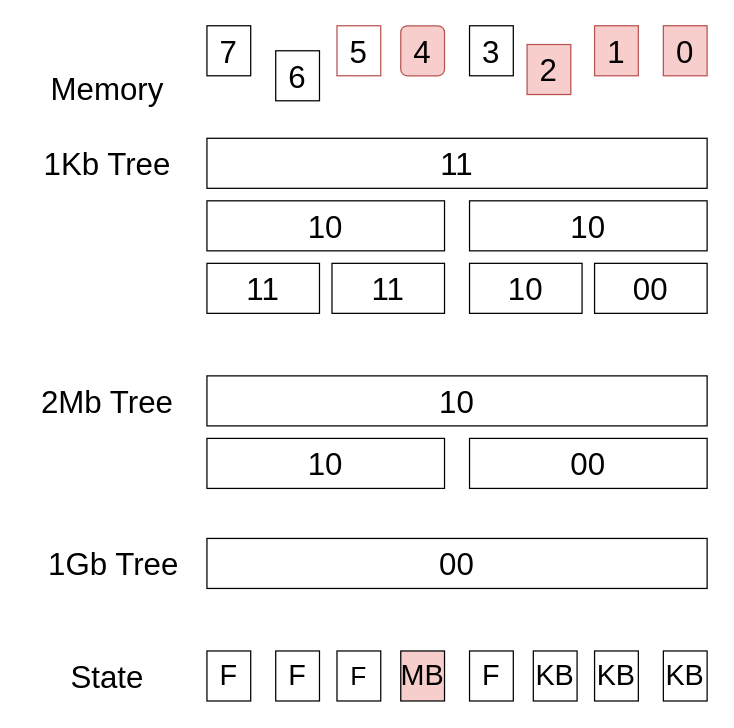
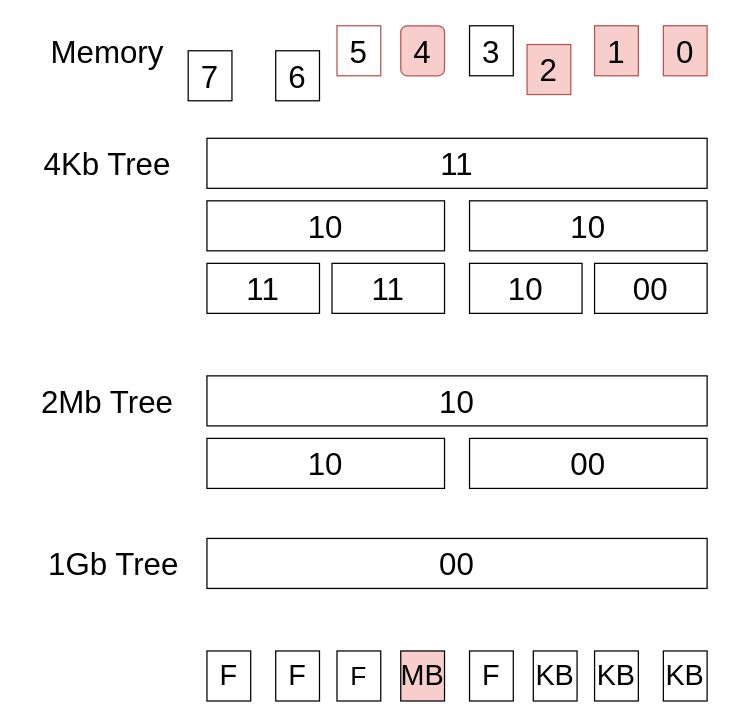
  <mxCell id="0" />
  <mxCell id="1" parent="0" />
  <mxCell id="2" value="&lt;font style=&quot;font-size: 25px;&quot;&gt;10&lt;/font&gt;" style="rounded=0;whiteSpace=wrap;html=1;" parent="1" vertex="1"><mxGeometry x="165" y="160" width="190" height="40" as="geometry" /></mxCell>
  <mxCell id="3" value="&lt;font style=&quot;font-size: 25px;&quot;&gt;10&lt;/font&gt;" style="rounded=0;whiteSpace=wrap;html=1;" parent="1" vertex="1"><mxGeometry x="375" y="160" width="190" height="40" as="geometry" /></mxCell>
  <mxCell id="4" value="&lt;font style=&quot;font-size: 25px;&quot;&gt;00&lt;/font&gt;" style="rounded=0;whiteSpace=wrap;html=1;" parent="1" vertex="1"><mxGeometry x="475" y="210" width="90" height="40" as="geometry" /></mxCell>
  <mxCell id="5" value="&lt;font style=&quot;font-size: 25px;&quot;&gt;11&lt;/font&gt;" style="rounded=0;whiteSpace=wrap;html=1;" parent="1" vertex="1"><mxGeometry x="165" y="110" width="400" height="40" as="geometry" /></mxCell>
  <mxCell id="6" value="&lt;font style=&quot;font-size: 25px;&quot;&gt;11&lt;/font&gt;" style="rounded=0;whiteSpace=wrap;html=1;" parent="1" vertex="1"><mxGeometry x="165" y="210" width="90" height="40" as="geometry" /></mxCell>
  <mxCell id="7" value="&lt;font style=&quot;font-size: 25px;&quot;&gt;11&lt;/font&gt;" style="rounded=0;whiteSpace=wrap;html=1;" parent="1" vertex="1"><mxGeometry x="265" y="210" width="90" height="40" as="geometry" /></mxCell>
  <mxCell id="8" value="&lt;font style=&quot;font-size: 25px;&quot;&gt;10&lt;/font&gt;" style="rounded=0;whiteSpace=wrap;html=1;" parent="1" vertex="1"><mxGeometry x="375" y="210" width="90" height="40" as="geometry" /></mxCell>
- <mxCell id="9" value="1Kb Tree" style="text;html=1;align=center;verticalAlign=middle;resizable=0;points=[];autosize=1;strokeColor=none;fillColor=none;fontSize=25;" parent="1" vertex="1"><mxGeometry x="25" y="110" width="120" height="40" as="geometry" /></mxCell>
+ <mxCell id="9" value="4Kb Tree" style="text;html=1;align=center;verticalAlign=middle;resizable=0;points=[];autosize=1;strokeColor=none;fillColor=none;fontSize=25;" parent="1" vertex="1"><mxGeometry x="25" y="110" width="120" height="40" as="geometry" /></mxCell>
  <mxCell id="10" value="&lt;font style=&quot;font-size: 25px;&quot;&gt;10&lt;/font&gt;" style="rounded=0;whiteSpace=wrap;html=1;" parent="1" vertex="1"><mxGeometry x="165" y="350" width="190" height="40" as="geometry" /></mxCell>
  <mxCell id="11" value="&lt;font style=&quot;font-size: 25px;&quot;&gt;00&lt;/font&gt;" style="rounded=0;whiteSpace=wrap;html=1;" parent="1" vertex="1"><mxGeometry x="375" y="350" width="190" height="40" as="geometry" /></mxCell>
  <mxCell id="12" value="&lt;font style=&quot;font-size: 25px;&quot;&gt;10&lt;/font&gt;" style="rounded=0;whiteSpace=wrap;html=1;" parent="1" vertex="1"><mxGeometry x="165" y="300" width="400" height="40" as="geometry" /></mxCell>
  <mxCell id="13" value="2Mb Tree" style="text;html=1;align=center;verticalAlign=middle;resizable=0;points=[];autosize=1;strokeColor=none;fillColor=none;fontSize=25;" parent="1" vertex="1"><mxGeometry x="20" y="300" width="130" height="40" as="geometry" /></mxCell>
  <mxCell id="14" value="&lt;font style=&quot;font-size: 25px;&quot;&gt;00&lt;/font&gt;" style="rounded=0;whiteSpace=wrap;html=1;" parent="1" vertex="1"><mxGeometry x="165" y="430" width="400" height="40" as="geometry" /></mxCell>
  <mxCell id="15" value="1Gb Tree" style="text;html=1;align=center;verticalAlign=middle;resizable=0;points=[];autosize=1;strokeColor=none;fillColor=none;fontSize=25;" parent="1" vertex="1"><mxGeometry x="25" y="430" width="130" height="40" as="geometry" /></mxCell>
- <mxCell id="16" value="&lt;font style=&quot;font-size: 25px;&quot;&gt;7&lt;/font&gt;" style="rounded=0;whiteSpace=wrap;html=1;" parent="1" vertex="1"><mxGeometry x="165" y="20" width="35" height="40" as="geometry" /></mxCell>
- <mxCell id="17" value="Memory" style="text;html=1;align=center;verticalAlign=middle;resizable=0;points=[];autosize=1;strokeColor=none;fillColor=none;fontSize=25;" parent="1" vertex="1"><mxGeometry x="30" y="50" width="110" height="40" as="geometry" /></mxCell>
+ <mxCell id="16" value="&lt;font style=&quot;font-size: 25px;&quot;&gt;7&lt;/font&gt;" style="rounded=0;whiteSpace=wrap;html=1;" parent="1" vertex="1"><mxGeometry x="150" y="40" width="35" height="40" as="geometry" /></mxCell>
+ <mxCell id="17" value="Memory" style="text;html=1;align=center;verticalAlign=middle;resizable=0;points=[];autosize=1;strokeColor=none;fillColor=none;fontSize=25;" parent="1" vertex="1"><mxGeometry x="30" y="20" width="110" height="40" as="geometry" /></mxCell>
  <mxCell id="18" value="&lt;font style=&quot;font-size: 25px;&quot;&gt;6&lt;/font&gt;" style="rounded=0;whiteSpace=wrap;html=1;" parent="1" vertex="1"><mxGeometry x="220" y="40" width="35" height="40" as="geometry" /></mxCell>
  <mxCell id="19" value="&lt;font style=&quot;font-size: 25px;&quot;&gt;5&lt;/font&gt;" style="rounded=0;whiteSpace=wrap;html=1;fillColor=#ffffff;strokeColor=#b85450;" parent="1" vertex="1"><mxGeometry x="269" y="20" width="35" height="40" as="geometry" /></mxCell>
  <mxCell id="20" value="&lt;font style=&quot;font-size: 25px;&quot;&gt;4&lt;/font&gt;" style="whiteSpace=wrap;html=1;fillColor=#f8cecc;strokeColor=#b85450;rounded=1;" parent="1" vertex="1"><mxGeometry x="320" y="20" width="35" height="40" as="geometry" /></mxCell>
  <mxCell id="21" value="&lt;font style=&quot;font-size: 25px;&quot;&gt;3&lt;/font&gt;" style="rounded=0;whiteSpace=wrap;html=1;" parent="1" vertex="1"><mxGeometry x="375" y="20" width="35" height="40" as="geometry" /></mxCell>
  <mxCell id="22" value="&lt;font style=&quot;font-size: 25px;&quot;&gt;2&lt;/font&gt;" style="rounded=0;whiteSpace=wrap;html=1;fillColor=#f8cecc;strokeColor=#b85450;" parent="1" vertex="1"><mxGeometry x="421" y="35" width="35" height="40" as="geometry" /></mxCell>
  <mxCell id="23" value="&lt;font style=&quot;font-size: 25px;&quot;&gt;1&lt;/font&gt;" style="rounded=0;whiteSpace=wrap;html=1;fillColor=#f8cecc;strokeColor=#b85450;" parent="1" vertex="1"><mxGeometry x="475" y="20" width="35" height="40" as="geometry" /></mxCell>
  <mxCell id="24" value="&lt;font style=&quot;font-size: 25px;&quot;&gt;0&lt;/font&gt;" style="rounded=0;whiteSpace=wrap;html=1;fillColor=#f8cecc;strokeColor=#b85450;" parent="1" vertex="1"><mxGeometry x="530" y="20" width="35" height="40" as="geometry" /></mxCell>
  <mxCell id="25" value="&lt;font style=&quot;font-size: 23px;&quot;&gt;F&lt;/font&gt;" style="rounded=0;whiteSpace=wrap;html=1;" parent="1" vertex="1"><mxGeometry x="165" y="520" width="35" height="40" as="geometry" /></mxCell>
- <mxCell id="26" value="State" style="text;html=1;align=center;verticalAlign=middle;resizable=0;points=[];autosize=1;strokeColor=none;fillColor=none;fontSize=25;" parent="1" vertex="1"><mxGeometry x="45" y="520" width="80" height="40" as="geometry" /></mxCell>
  <mxCell id="27" value="&lt;font style=&quot;font-size: 23px;&quot;&gt;F&lt;/font&gt;" style="rounded=0;whiteSpace=wrap;html=1;" parent="1" vertex="1"><mxGeometry x="220" y="520" width="35" height="40" as="geometry" /></mxCell>
  <mxCell id="28" value="&lt;font style=&quot;font-size: 21px;&quot;&gt;F&lt;/font&gt;" style="rounded=0;whiteSpace=wrap;html=1;" parent="1" vertex="1"><mxGeometry x="269" y="520" width="35" height="40" as="geometry" /></mxCell>
  <mxCell id="29" value="&lt;font style=&quot;font-size: 23px;&quot;&gt;MB&lt;/font&gt;" style="rounded=0;whiteSpace=wrap;html=1;fillColor=#f8cecc;" parent="1" vertex="1"><mxGeometry x="320" y="520" width="35" height="40" as="geometry" /></mxCell>
  <mxCell id="30" value="&lt;font style=&quot;font-size: 23px;&quot;&gt;F&lt;/font&gt;" style="rounded=0;whiteSpace=wrap;html=1;" parent="1" vertex="1"><mxGeometry x="375" y="520" width="35" height="40" as="geometry" /></mxCell>
  <mxCell id="31" value="&lt;font style=&quot;font-size: 23px;&quot;&gt;KB&lt;/font&gt;" style="rounded=0;whiteSpace=wrap;html=1;" parent="1" vertex="1"><mxGeometry x="426" y="520" width="35" height="40" as="geometry" /></mxCell>
  <mxCell id="32" value="&lt;font style=&quot;font-size: 23px;&quot;&gt;KB&lt;/font&gt;" style="rounded=0;whiteSpace=wrap;html=1;" parent="1" vertex="1"><mxGeometry x="475" y="520" width="35" height="40" as="geometry" /></mxCell>
  <mxCell id="33" value="&lt;font style=&quot;font-size: 23px;&quot;&gt;KB&lt;/font&gt;" style="rounded=0;whiteSpace=wrap;html=1;" parent="1" vertex="1"><mxGeometry x="530" y="520" width="35" height="40" as="geometry" /></mxCell>
